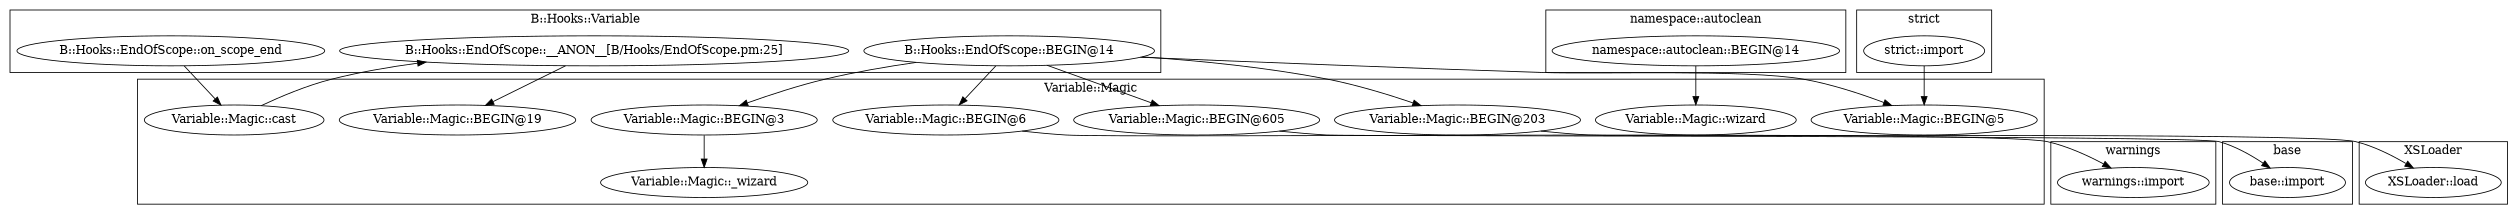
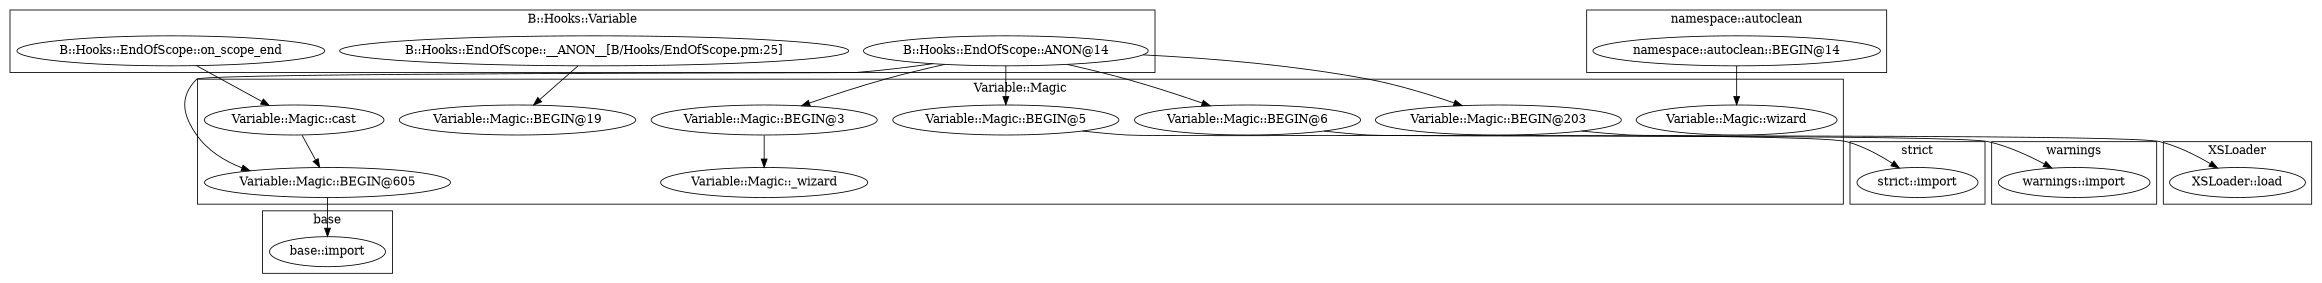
  digraph {
    "Variable::Magic::BEGIN@5"
    "Variable::Magic::wizard"
    "Variable::Magic::BEGIN@3"
    "Variable::Magic::BEGIN@6"
    "Variable::Magic::BEGIN@19"
    "Variable::Magic::BEGIN@605"
    "Variable::Magic::BEGIN@203"
    "Variable::Magic::_wizard"
    "Variable::Magic::cast"
    "warnings::import"
    "XSLoader::load"
    "base::import"
    "namespace::autoclean::BEGIN@14"
    "B::Hooks::EndOfScope::__ANON__[B/Hooks/EndOfScope.pm:25]"
-   "B::Hooks::EndOfScope::BEGIN@14"
+   "B::Hooks::EndOfScope::BEGIN@14" [label="B::Hooks::EndOfScope::ANON@14"]
    "B::Hooks::EndOfScope::on_scope_end"
    "strict::import"
    subgraph cluster_1 {
      label="Variable::Magic"
      "Variable::Magic::BEGIN@5"
      "Variable::Magic::wizard"
      "Variable::Magic::BEGIN@3"
      "Variable::Magic::BEGIN@6"
      "Variable::Magic::BEGIN@19"
      "Variable::Magic::BEGIN@605"
      "Variable::Magic::BEGIN@203"
      "Variable::Magic::_wizard"
      "Variable::Magic::cast"
    }
    subgraph cluster_2 {
      label=warnings
      "warnings::import"
    }
    subgraph cluster_3 {
      label=XSLoader
      "XSLoader::load"
    }
    subgraph cluster_4 {
      label=base
      "base::import"
    }
    subgraph cluster_5 {
      label="namespace::autoclean"
      "namespace::autoclean::BEGIN@14"
    }
    subgraph cluster_6 {
      label="B::Hooks::Variable"
      "B::Hooks::EndOfScope::__ANON__[B/Hooks/EndOfScope.pm:25]"
      "B::Hooks::EndOfScope::BEGIN@14"
      "B::Hooks::EndOfScope::on_scope_end"
    }
    subgraph cluster_7 {
      label="strict"
      "strict::import"
    }
-   "strict::import" -> "Variable::Magic::BEGIN@5"
+   "Variable::Magic::BEGIN@5" -> "strict::import"
    "Variable::Magic::BEGIN@3" -> "Variable::Magic::_wizard"
    "Variable::Magic::BEGIN@6" -> "warnings::import"
    "Variable::Magic::BEGIN@605" -> "base::import"
    "Variable::Magic::BEGIN@203" -> "XSLoader::load"
-   "Variable::Magic::cast" -> "B::Hooks::EndOfScope::__ANON__[B/Hooks/EndOfScope.pm:25]"
+   "Variable::Magic::cast" -> "Variable::Magic::BEGIN@605"
    "namespace::autoclean::BEGIN@14" -> "Variable::Magic::wizard"
    "B::Hooks::EndOfScope::__ANON__[B/Hooks/EndOfScope.pm:25]" -> "Variable::Magic::BEGIN@19"
    "B::Hooks::EndOfScope::BEGIN@14" -> "Variable::Magic::BEGIN@5"
    "B::Hooks::EndOfScope::BEGIN@14" -> "Variable::Magic::BEGIN@3"
    "B::Hooks::EndOfScope::BEGIN@14" -> "Variable::Magic::BEGIN@6"
    "B::Hooks::EndOfScope::BEGIN@14" -> "Variable::Magic::BEGIN@605"
    "B::Hooks::EndOfScope::BEGIN@14" -> "Variable::Magic::BEGIN@203"
    "B::Hooks::EndOfScope::on_scope_end" -> "Variable::Magic::cast"
  }
